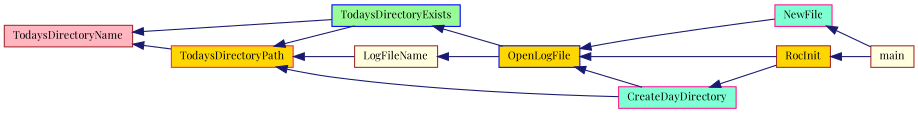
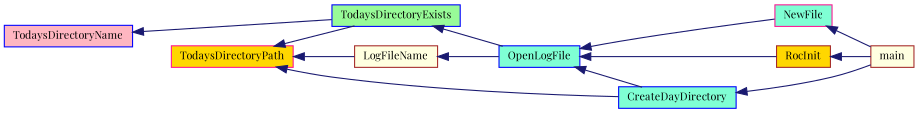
  digraph {
    fontname="Playfair Display"
    rankdir=LR
    node [color=brown fillcolor=aquamarine fontname="Playfair Display" fontsize=10 shape=record style=filled]
    edge [color=midnightblue dir=back fontname="Playfair Display" fontsize=10 labelfontname=Helvetica labelfontsize=10 style=solid]
-   n1 [fillcolor=lightpink fontcolor=black height=0.2 label=TodaysDirectoryName width=0.4]
+   n1 [color=blue fillcolor=lightpink fontcolor=black height=0.2 label=TodaysDirectoryName width=0.4]
    n2 [color=blue fillcolor=palegreen height=0.2 label=TodaysDirectoryExists width=0.4]
    n3 [color=deeppink fillcolor=gold height=0.2 label=TodaysDirectoryPath width=0.4]
-   n4 [color=blue fillcolor=gold height=0.2 label=OpenLogFile width=0.4]
-   n5 [color=deeppink height=0.2 label=CreateDayDirectory width=0.4]
+   n4 [color=blue height=0.2 label=OpenLogFile width=0.4]
+   n5 [color=blue height=0.2 label=CreateDayDirectory width=0.4]
    n6 [fillcolor=lightyellow height=0.2 label=LogFileName width=0.4]
    n7 [fillcolor=gold height=0.2 label=RocInit width=0.4]
    n8 [color=deeppink height=0.2 label=NewFile width=0.4]
    n9 [fillcolor=lightyellow height=0.2 label=main width=0.4]
    n1 -> n2
-   n1 -> n3
    n2 -> n4
    n3 -> n2
    n3 -> n5
    n3 -> n6
    n4 -> n5
    n4 -> n7
    n4 -> n8
-   n5 -> n7
+   n5 -> n9
    n6 -> n4
    n7 -> n9
    n8 -> n9
  }
